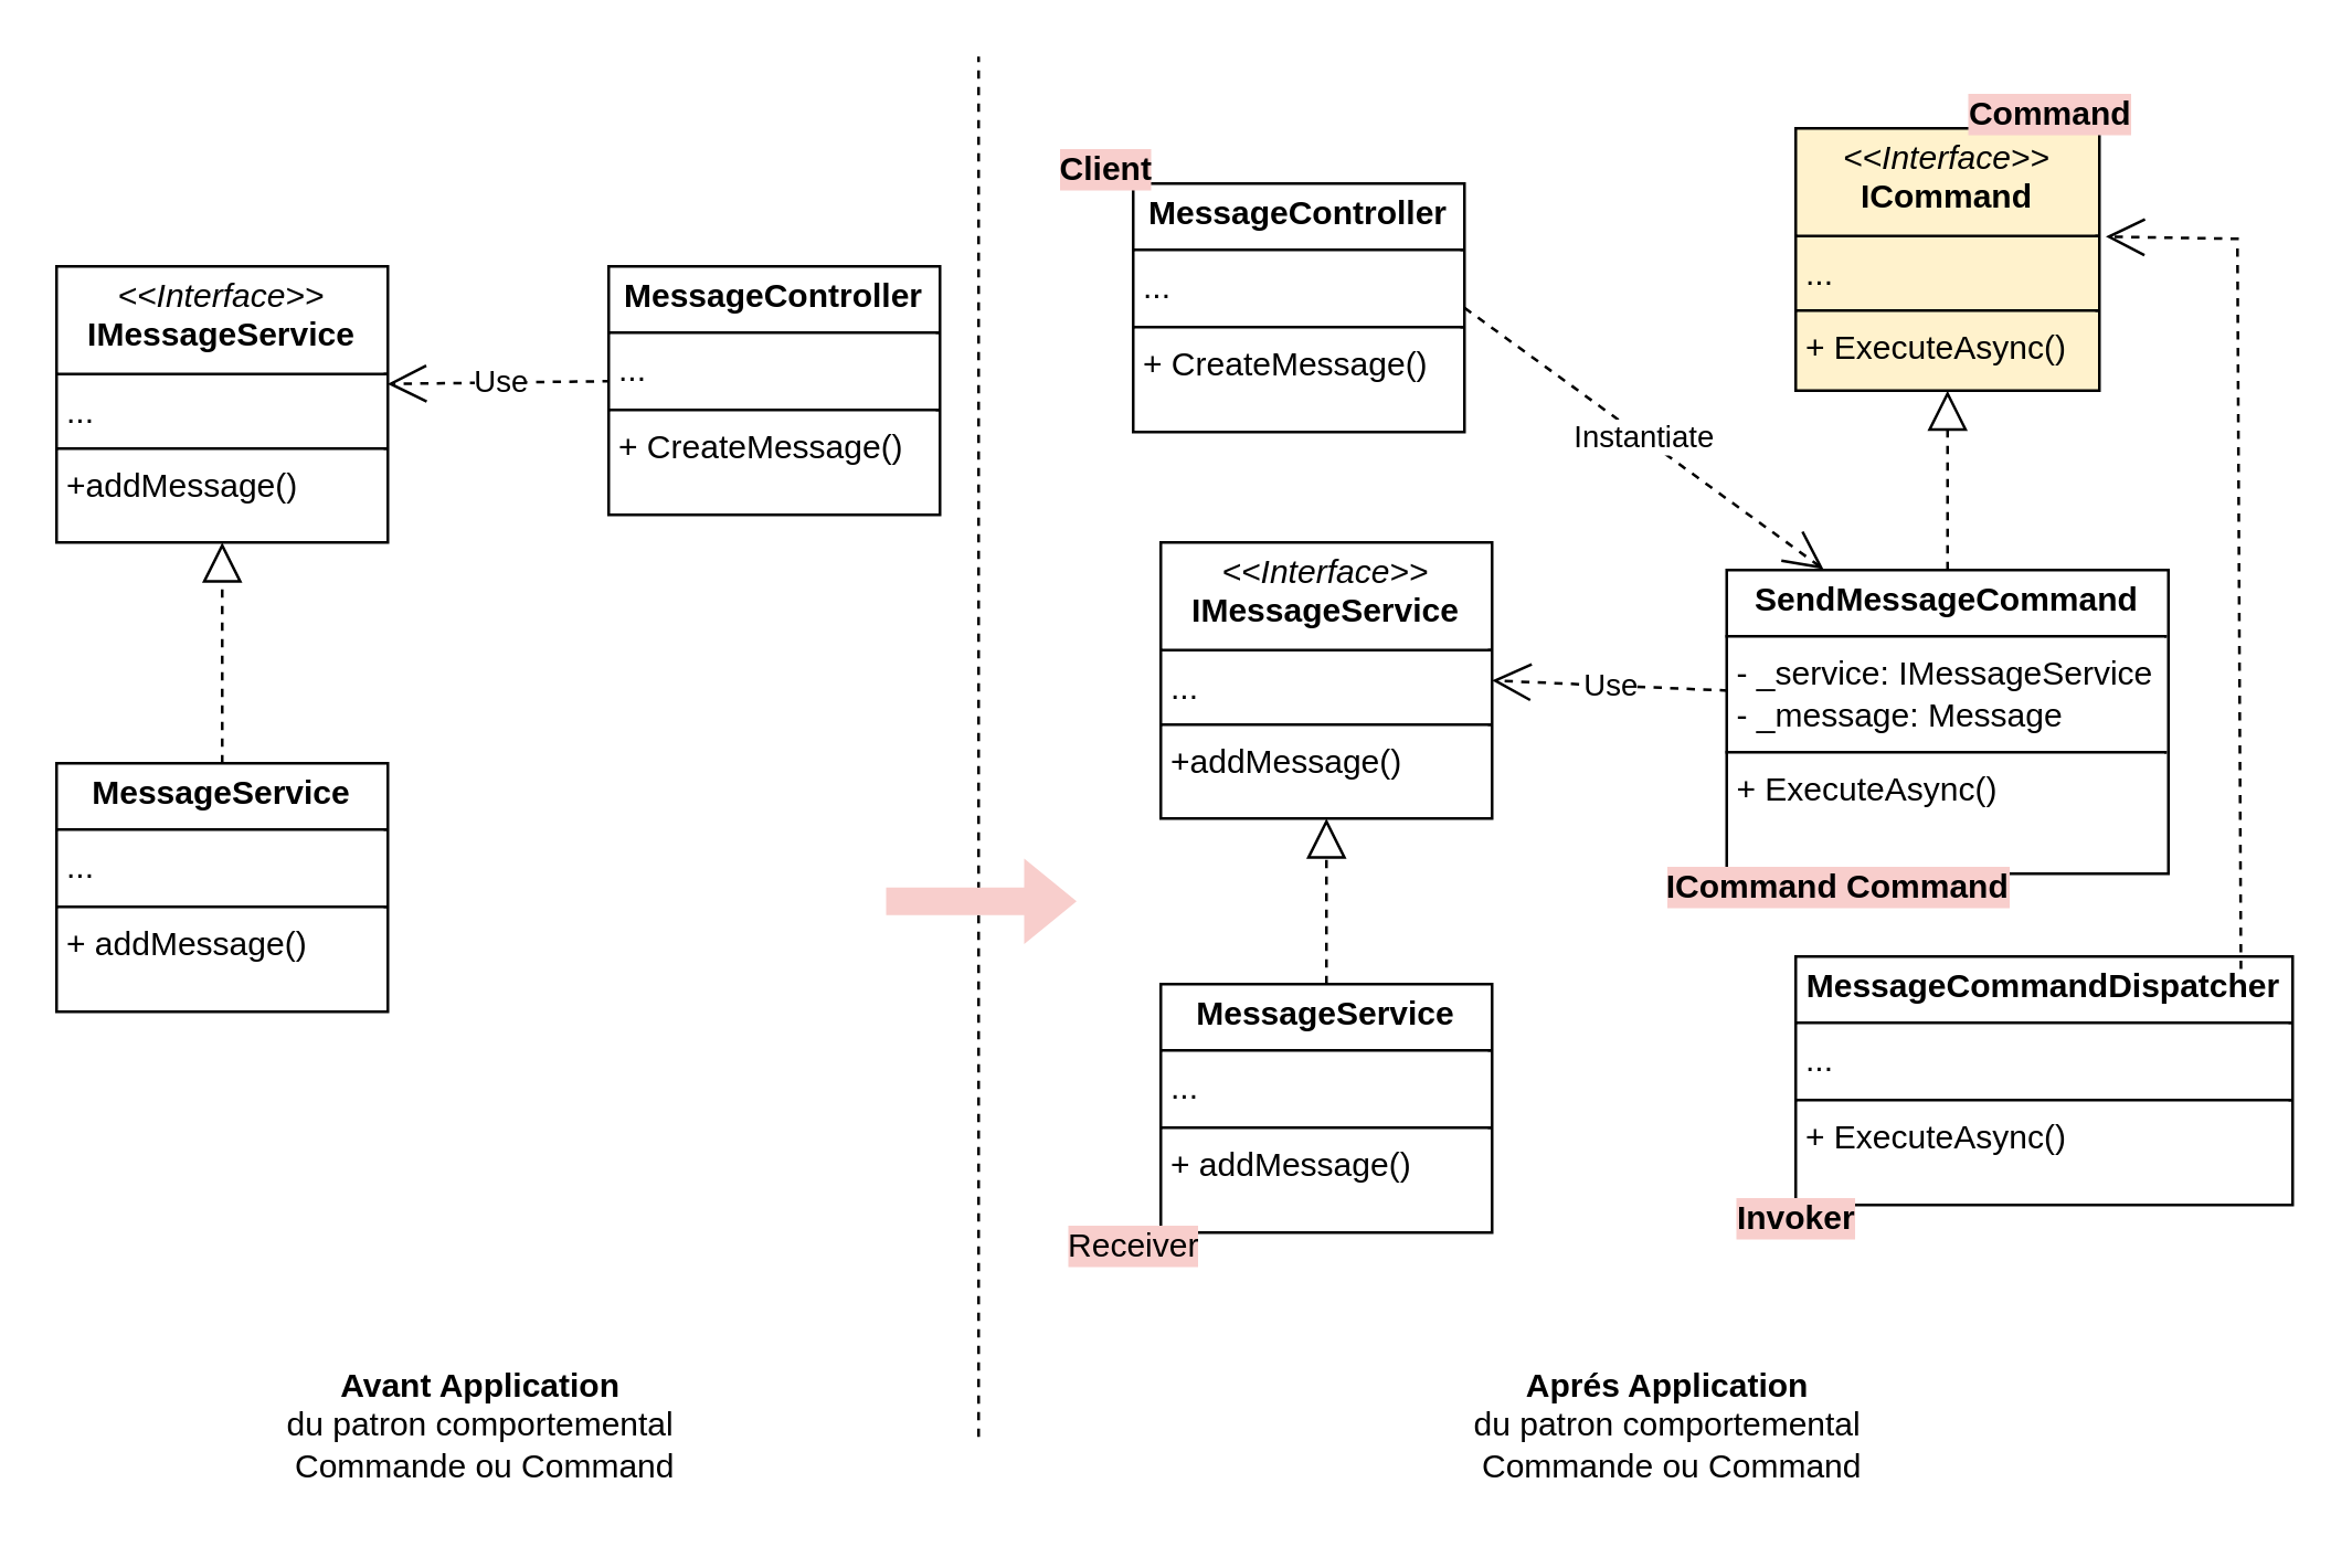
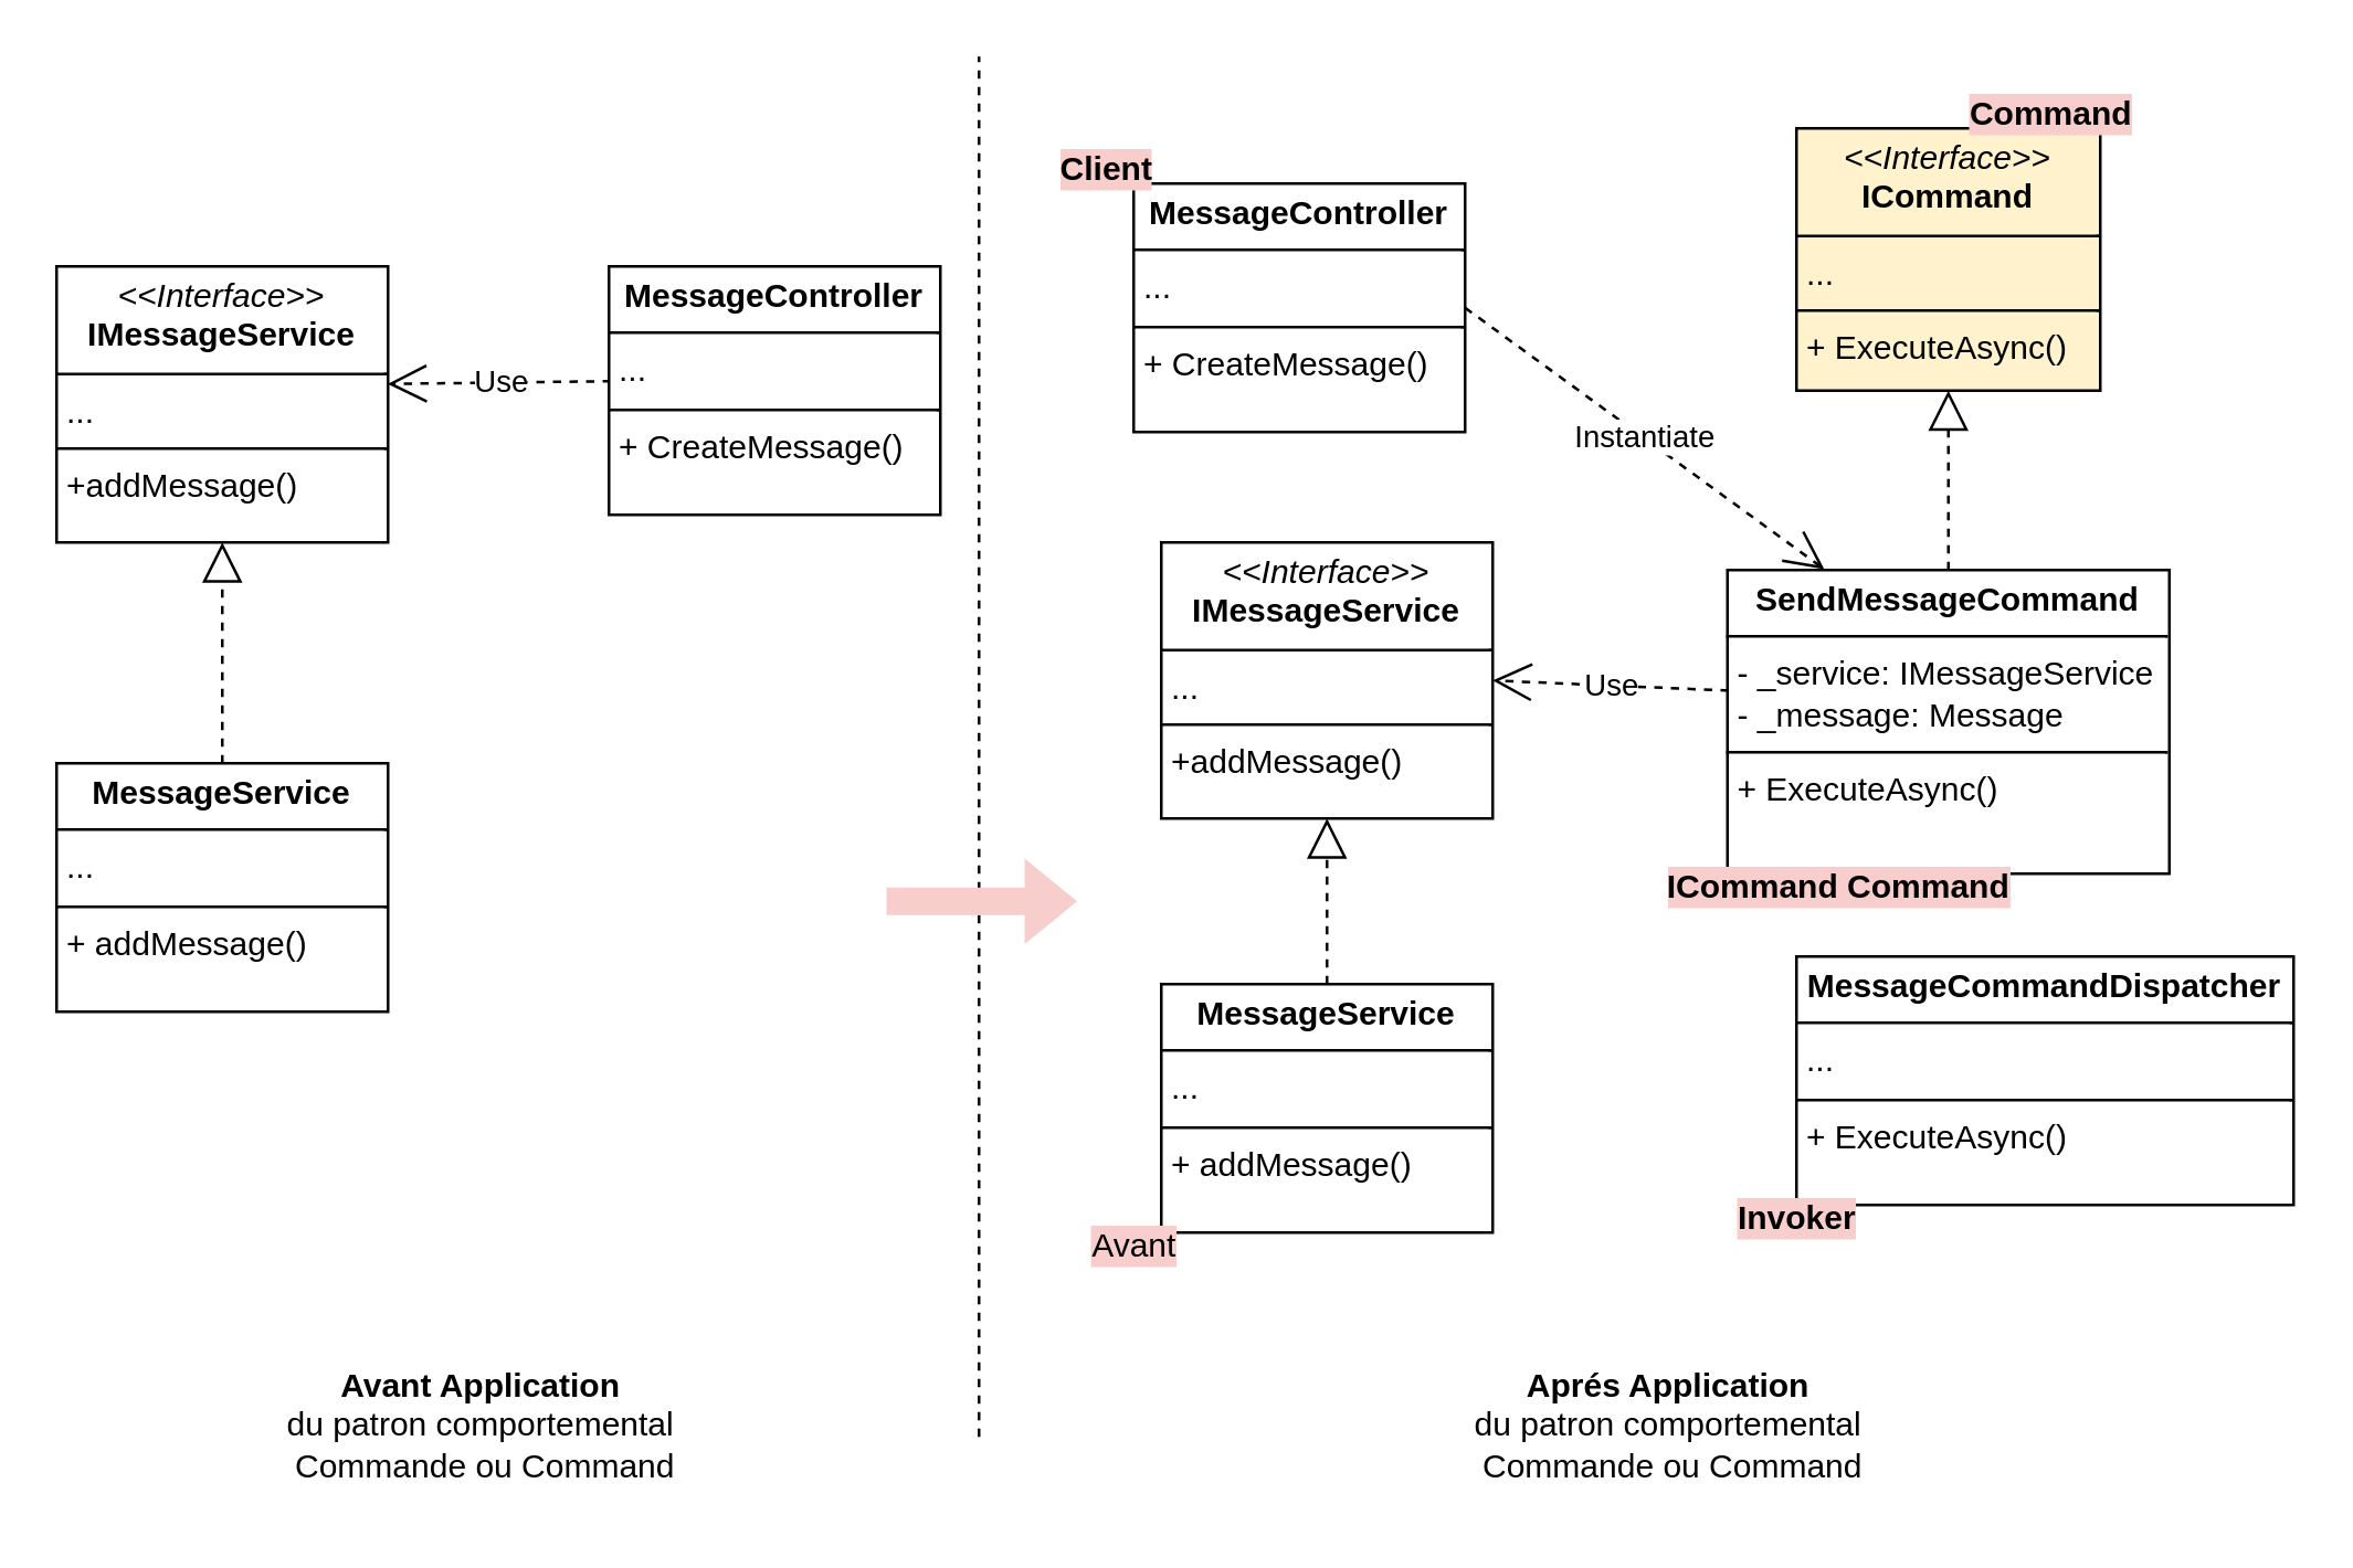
  <mxCell id="0" />
  <mxCell id="1" parent="0" />
  <mxCell id="2" value="&lt;p style=&quot;margin:0px;margin-top:4px;text-align:center;&quot;&gt;&lt;i&gt;&amp;lt;&amp;lt;Interface&amp;gt;&amp;gt;&lt;/i&gt;&lt;br&gt;&lt;b&gt;IMessageService&lt;/b&gt;&lt;/p&gt;&lt;hr size=&quot;1&quot; style=&quot;border-style:solid;&quot;&gt;&lt;p style=&quot;margin:0px;margin-left:4px;&quot;&gt;...&lt;/p&gt;&lt;hr size=&quot;1&quot; style=&quot;border-style:solid;&quot;&gt;&lt;p style=&quot;margin:0px;margin-left:4px;&quot;&gt;+addMessage()&lt;/p&gt;" style="verticalAlign=top;align=left;overflow=fill;html=1;whiteSpace=wrap;" parent="1" vertex="1"><mxGeometry x="20" y="96" width="120" height="100" as="geometry" /></mxCell>
  <mxCell id="3" value="&lt;p style=&quot;margin:0px;margin-top:4px;text-align:center;&quot;&gt;&lt;b&gt;MessageService&lt;/b&gt;&lt;/p&gt;&lt;hr size=&quot;1&quot; style=&quot;border-style:solid;&quot;&gt;&lt;p style=&quot;margin:0px;margin-left:4px;&quot;&gt;...&lt;/p&gt;&lt;hr size=&quot;1&quot; style=&quot;border-style:solid;&quot;&gt;&lt;p style=&quot;margin:0px;margin-left:4px;&quot;&gt;+ addMessage()&lt;/p&gt;" style="verticalAlign=top;align=left;overflow=fill;html=1;whiteSpace=wrap;" parent="1" vertex="1"><mxGeometry x="20" y="276" width="120" height="90" as="geometry" /></mxCell>
  <mxCell id="4" value="Use" style="endArrow=open;endSize=12;dashed=1;html=1;rounded=0;exitX=0.006;exitY=0.462;exitDx=0;exitDy=0;exitPerimeter=0;entryX=0.999;entryY=0.426;entryDx=0;entryDy=0;entryPerimeter=0;" parent="1" source="6" target="2" edge="1"><mxGeometry width="160" relative="1" as="geometry"><mxPoint x="220.42" y="78.65" as="sourcePoint" /><mxPoint x="330" y="196" as="targetPoint" /></mxGeometry></mxCell>
  <mxCell id="5" value="" style="endArrow=block;dashed=1;endFill=0;endSize=12;html=1;rounded=0;exitX=0.5;exitY=0;exitDx=0;exitDy=0;entryX=0.5;entryY=1;entryDx=0;entryDy=0;" parent="1" source="3" target="2" edge="1"><mxGeometry width="160" relative="1" as="geometry"><mxPoint x="70" y="176" as="sourcePoint" /><mxPoint x="230" y="176" as="targetPoint" /></mxGeometry></mxCell>
  <mxCell id="6" value="&lt;p style=&quot;margin:0px;margin-top:4px;text-align:center;&quot;&gt;&lt;b&gt;MessageController&lt;/b&gt;&lt;/p&gt;&lt;hr size=&quot;1&quot; style=&quot;border-style:solid;&quot;&gt;&lt;p style=&quot;margin:0px;margin-left:4px;&quot;&gt;...&lt;/p&gt;&lt;hr size=&quot;1&quot; style=&quot;border-style:solid;&quot;&gt;&lt;p style=&quot;margin:0px;margin-left:4px;&quot;&gt;+ CreateMessage()&lt;/p&gt;" style="verticalAlign=top;align=left;overflow=fill;html=1;whiteSpace=wrap;" parent="1" vertex="1"><mxGeometry x="220" y="96" width="120" height="90" as="geometry" /></mxCell>
  <mxCell id="7" value="&lt;b&gt;Avant Application&amp;nbsp;&lt;/b&gt;&lt;br&gt;du patron comportemental&amp;nbsp;&lt;br&gt;Commande ou Command" style="text;align=center;verticalAlign=middle;resizable=0;points=[];autosize=1;strokeColor=none;fillColor=none;fontStyle=0;html=1;" parent="1" vertex="1"><mxGeometry x="90" y="486" width="170" height="60" as="geometry" /></mxCell>
  <mxCell id="8" value="" style="endArrow=none;dashed=1;html=1;rounded=0;" parent="1" edge="1"><mxGeometry width="50" height="50" relative="1" as="geometry"><mxPoint x="354" y="520" as="sourcePoint" /><mxPoint x="354" y="20" as="targetPoint" /></mxGeometry></mxCell>
  <mxCell id="9" value="&lt;p style=&quot;margin:0px;margin-top:4px;text-align:center;&quot;&gt;&lt;b&gt;MessageController&lt;/b&gt;&lt;/p&gt;&lt;hr size=&quot;1&quot; style=&quot;border-style:solid;&quot;&gt;&lt;p style=&quot;margin:0px;margin-left:4px;&quot;&gt;...&lt;/p&gt;&lt;hr size=&quot;1&quot; style=&quot;border-style:solid;&quot;&gt;&lt;p style=&quot;margin:0px;margin-left:4px;&quot;&gt;+ CreateMessage()&lt;/p&gt;" style="verticalAlign=top;align=left;overflow=fill;html=1;whiteSpace=wrap;" parent="1" vertex="1"><mxGeometry x="410" y="66" width="120" height="90" as="geometry" /></mxCell>
  <mxCell id="10" value="&lt;p style=&quot;margin:0px;margin-top:4px;text-align:center;&quot;&gt;&lt;i&gt;&amp;lt;&amp;lt;Interface&amp;gt;&amp;gt;&lt;/i&gt;&lt;br&gt;&lt;b&gt;IMessageService&lt;/b&gt;&lt;/p&gt;&lt;hr size=&quot;1&quot; style=&quot;border-style:solid;&quot;&gt;&lt;p style=&quot;margin:0px;margin-left:4px;&quot;&gt;...&lt;/p&gt;&lt;hr size=&quot;1&quot; style=&quot;border-style:solid;&quot;&gt;&lt;p style=&quot;margin:0px;margin-left:4px;&quot;&gt;+addMessage()&lt;/p&gt;" style="verticalAlign=top;align=left;overflow=fill;html=1;whiteSpace=wrap;" parent="1" vertex="1"><mxGeometry x="420" y="196" width="120" height="100" as="geometry" /></mxCell>
  <mxCell id="11" value="&lt;p style=&quot;margin:0px;margin-top:4px;text-align:center;&quot;&gt;&lt;b&gt;MessageService&lt;/b&gt;&lt;/p&gt;&lt;hr size=&quot;1&quot; style=&quot;border-style:solid;&quot;&gt;&lt;p style=&quot;margin:0px;margin-left:4px;&quot;&gt;...&lt;/p&gt;&lt;hr size=&quot;1&quot; style=&quot;border-style:solid;&quot;&gt;&lt;p style=&quot;margin:0px;margin-left:4px;&quot;&gt;+ addMessage()&lt;/p&gt;" style="verticalAlign=top;align=left;overflow=fill;html=1;whiteSpace=wrap;" parent="1" vertex="1"><mxGeometry x="420" y="356" width="120" height="90" as="geometry" /></mxCell>
  <mxCell id="12" value="&lt;p style=&quot;margin:0px;margin-top:4px;text-align:center;&quot;&gt;&lt;i&gt;&amp;lt;&amp;lt;Interface&amp;gt;&amp;gt;&lt;/i&gt;&lt;br&gt;&lt;b&gt;ICommand&lt;/b&gt;&lt;/p&gt;&lt;hr size=&quot;1&quot; style=&quot;border-style:solid;&quot;&gt;&lt;p style=&quot;margin:0px;margin-left:4px;&quot;&gt;...&lt;/p&gt;&lt;hr size=&quot;1&quot; style=&quot;border-style:solid;&quot;&gt;&lt;p style=&quot;margin:0px;margin-left:4px;&quot;&gt;+&amp;nbsp;&lt;span style=&quot;background-color: transparent; color: light-dark(rgb(0, 0, 0), rgb(255, 255, 255));&quot;&gt;ExecuteAsync()&lt;/span&gt;&lt;/p&gt;" style="verticalAlign=top;align=left;overflow=fill;html=1;whiteSpace=wrap;fillColor=#fff2cc;" parent="1" vertex="1"><mxGeometry x="650" y="46" width="110" height="95" as="geometry" /></mxCell>
  <mxCell id="13" value="&lt;p style=&quot;margin:0px;margin-top:4px;text-align:center;&quot;&gt;&lt;b&gt;SendMessageCommand&lt;/b&gt;&lt;/p&gt;&lt;hr size=&quot;1&quot; style=&quot;border-style:solid;&quot;&gt;&lt;p style=&quot;margin:0px;margin-left:4px;&quot;&gt;- _service: IMessageService&lt;/p&gt;&lt;p style=&quot;margin:0px;margin-left:4px;&quot;&gt;- _message: Message&lt;/p&gt;&lt;hr size=&quot;1&quot; style=&quot;border-style:solid;&quot;&gt;&lt;p style=&quot;margin:0px;margin-left:4px;&quot;&gt;+ ExecuteAsync()&amp;nbsp;&lt;/p&gt;" style="verticalAlign=top;align=left;overflow=fill;html=1;whiteSpace=wrap;" parent="1" vertex="1"><mxGeometry x="625" y="206" width="160" height="110" as="geometry" /></mxCell>
  <mxCell id="14" value="&lt;p style=&quot;margin:0px;margin-top:4px;text-align:center;&quot;&gt;&lt;b&gt;MessageCommandDispatcher&lt;/b&gt;&lt;/p&gt;&lt;hr size=&quot;1&quot; style=&quot;border-style:solid;&quot;&gt;&lt;p style=&quot;margin:0px;margin-left:4px;&quot;&gt;...&lt;/p&gt;&lt;hr size=&quot;1&quot; style=&quot;border-style:solid;&quot;&gt;&lt;p style=&quot;margin:0px;margin-left:4px;&quot;&gt;+ ExecuteAsync()&lt;/p&gt;" style="verticalAlign=top;align=left;overflow=fill;html=1;whiteSpace=wrap;" parent="1" vertex="1"><mxGeometry x="650" y="346" width="180" height="90" as="geometry" /></mxCell>
  <mxCell id="15" value="" style="endArrow=block;dashed=1;endFill=0;endSize=12;html=1;rounded=0;exitX=0.5;exitY=0;exitDx=0;exitDy=0;entryX=0.5;entryY=1;entryDx=0;entryDy=0;" parent="1" source="13" edge="1" target="12"><mxGeometry width="160" relative="1" as="geometry"><mxPoint x="660" y="216" as="sourcePoint" /><mxPoint x="710" y="146" as="targetPoint" /></mxGeometry></mxCell>
  <mxCell id="16" value="" style="endArrow=block;dashed=1;endFill=0;endSize=12;html=1;rounded=0;entryX=0.5;entryY=1;entryDx=0;entryDy=0;exitX=0.5;exitY=0;exitDx=0;exitDy=0;" parent="1" source="11" target="10" edge="1"><mxGeometry width="160" relative="1" as="geometry"><mxPoint x="344" y="336" as="sourcePoint" /><mxPoint x="504" y="336" as="targetPoint" /></mxGeometry></mxCell>
  <mxCell id="17" value="Use" style="endArrow=open;endSize=12;dashed=1;html=1;rounded=0;exitX=0.003;exitY=0.397;exitDx=0;exitDy=0;exitPerimeter=0;entryX=1;entryY=0.5;entryDx=0;entryDy=0;" edge="1" parent="1" source="13" target="10"><mxGeometry width="160" relative="1" as="geometry"><mxPoint x="670" y="240.5" as="sourcePoint" /><mxPoint x="599" y="241.5" as="targetPoint" /></mxGeometry></mxCell>
  <mxCell id="18" value="Instantiate" style="endArrow=open;endSize=12;dashed=1;html=1;rounded=0;exitX=1;exitY=0.5;exitDx=0;exitDy=0;entryX=0.219;entryY=-0.003;entryDx=0;entryDy=0;entryPerimeter=0;" edge="1" parent="1" source="9" target="13"><mxGeometry width="160" relative="1" as="geometry"><mxPoint x="660" y="146" as="sourcePoint" /><mxPoint x="490" y="146.5" as="targetPoint" /></mxGeometry></mxCell>
- <mxCell id="19" value="" style="endArrow=open;endSize=12;dashed=1;html=1;rounded=0;exitX=0.896;exitY=0.05;exitDx=0;exitDy=0;exitPerimeter=0;entryX=1.021;entryY=0.413;entryDx=0;entryDy=0;entryPerimeter=0;" edge="1" parent="1" source="14" target="12"><mxGeometry x="-0.078" y="26" width="160" relative="1" as="geometry"><mxPoint x="800" y="317" as="sourcePoint" /><mxPoint x="810" y="76" as="targetPoint" /><Array as="points"><mxPoint x="810" y="86" /></Array><mxPoint as="offset" /></mxGeometry></mxCell>
  <mxCell id="20" value="&lt;b&gt;Aprés Application&amp;nbsp;&lt;/b&gt;&lt;br&gt;du patron comportemental&amp;nbsp;&lt;br&gt;Commande ou Command" style="text;align=center;verticalAlign=middle;resizable=0;points=[];autosize=1;strokeColor=none;fillColor=none;fontStyle=0;html=1;" vertex="1" parent="1"><mxGeometry x="520" y="486" width="170" height="60" as="geometry" /></mxCell>
  <mxCell id="21" value="" style="shape=flexArrow;endArrow=classic;html=1;rounded=0;fillColor=#f8cecc;strokeColor=none;" edge="1" parent="1"><mxGeometry width="50" height="50" relative="1" as="geometry"><mxPoint x="320" y="326" as="sourcePoint" /><mxPoint x="390" y="326" as="targetPoint" /></mxGeometry></mxCell>
  <mxCell id="22" value="Command" style="text;html=1;align=center;verticalAlign=middle;resizable=0;points=[];autosize=1;strokeColor=none;fillColor=none;labelBackgroundColor=#F8CECC;fontStyle=1" vertex="1" parent="1"><mxGeometry x="702" y="26" width="80" height="30" as="geometry" /></mxCell>
  <mxCell id="23" value="Client" style="text;html=1;align=center;verticalAlign=middle;resizable=0;points=[];autosize=1;strokeColor=none;fillColor=none;fontStyle=1;labelBackgroundColor=#F8CECC;" vertex="1" parent="1"><mxGeometry x="375" y="46" width="50" height="30" as="geometry" /></mxCell>
  <mxCell id="24" value="ICommand Command" style="text;html=1;align=center;verticalAlign=middle;resizable=0;points=[];autosize=1;strokeColor=none;fillColor=none;fontStyle=1;labelBackgroundColor=#F8CECC;" vertex="1" parent="1"><mxGeometry x="600" y="306" width="130" height="30" as="geometry" /></mxCell>
  <mxCell id="25" value="Invoker" style="text;html=1;align=center;verticalAlign=middle;resizable=0;points=[];autosize=1;strokeColor=none;fillColor=none;labelBackgroundColor=#F8CECC;fontStyle=1" vertex="1" parent="1"><mxGeometry x="620" y="426" width="60" height="30" as="geometry" /></mxCell>
- <mxCell id="26" value="Receiver" style="text;html=1;align=center;verticalAlign=middle;resizable=0;points=[];autosize=1;strokeColor=none;fillColor=none;labelBackgroundColor=#F8CECC;" vertex="1" parent="1"><mxGeometry x="375" y="436" width="70" height="30" as="geometry" /></mxCell>
+ <mxCell id="26" value="Avant" style="text;html=1;align=center;verticalAlign=middle;resizable=0;points=[];autosize=1;strokeColor=none;fillColor=none;labelBackgroundColor=#F8CECC;" vertex="1" parent="1"><mxGeometry x="375" y="436" width="70" height="30" as="geometry" /></mxCell>
